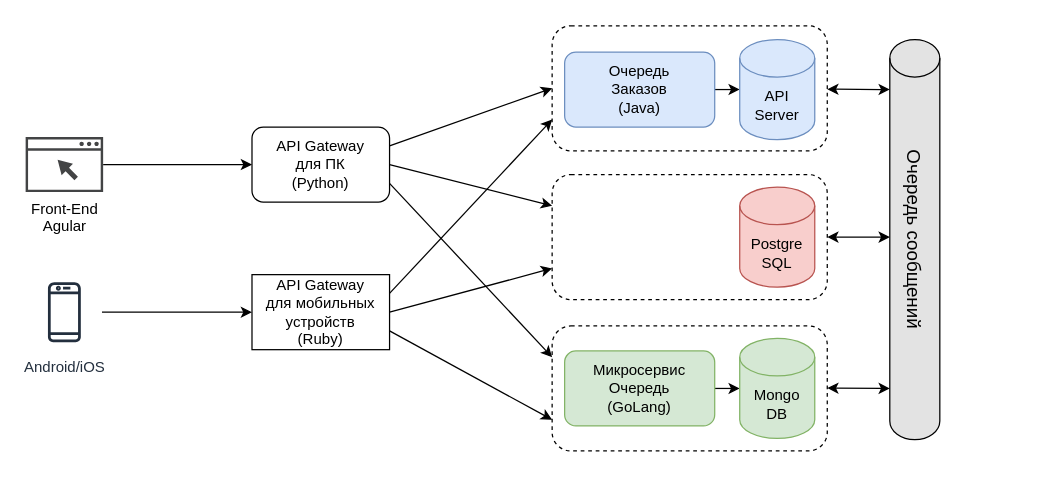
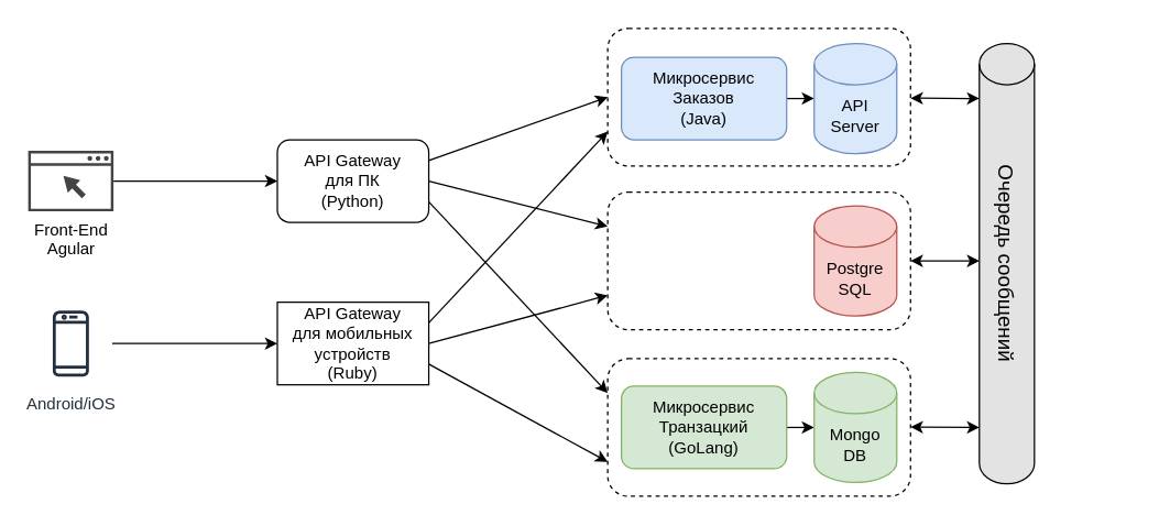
  <mxCell id="0" />
  <mxCell id="1" parent="0" />
  <mxCell id="2" value="" style="rounded=1;whiteSpace=wrap;html=1;fillColor=none;dashed=1;" vertex="1" parent="1"><mxGeometry x="441" y="139" width="220" height="100" as="geometry" /></mxCell>
  <mxCell id="3" value="" style="rounded=1;whiteSpace=wrap;html=1;fillColor=none;dashed=1;" vertex="1" parent="1"><mxGeometry x="441" y="260" width="220" height="100" as="geometry" /></mxCell>
  <mxCell id="4" value="" style="rounded=1;whiteSpace=wrap;html=1;fillColor=none;dashed=1;" vertex="1" parent="1"><mxGeometry x="441" y="20" width="220" height="100" as="geometry" /></mxCell>
  <mxCell id="5" style="edgeStyle=orthogonalEdgeStyle;rounded=0;orthogonalLoop=1;jettySize=auto;html=1;entryX=0;entryY=0.5;entryDx=0;entryDy=0;entryPerimeter=0;exitX=1;exitY=0.5;exitDx=0;exitDy=0;" edge="1" parent="1" source="7" target="6"><mxGeometry relative="1" as="geometry"><mxPoint x="551" y="71" as="sourcePoint" /></mxGeometry></mxCell>
  <mxCell id="6" value="&lt;span&gt;API&lt;br&gt;Server&lt;br&gt;&lt;/span&gt;" style="shape=cylinder3;whiteSpace=wrap;html=1;boundedLbl=1;backgroundOutline=1;size=15;fillColor=#dae8fc;strokeColor=#6c8ebf;" vertex="1" parent="1"><mxGeometry x="591" y="31" width="60" height="80" as="geometry" /></mxCell>
- <mxCell id="7" value="Очередь&lt;br&gt;Заказов&lt;br&gt;(Java)" style="rounded=1;whiteSpace=wrap;html=1;fillColor=#dae8fc;strokeColor=#6c8ebf;" vertex="1" parent="1"><mxGeometry x="451" y="41" width="120" height="60" as="geometry" /></mxCell>
+ <mxCell id="7" value="Микросервис&lt;br&gt;Заказов&lt;br&gt;(Java)" style="rounded=1;whiteSpace=wrap;html=1;fillColor=#dae8fc;strokeColor=#6c8ebf;" vertex="1" parent="1"><mxGeometry x="451" y="41" width="120" height="60" as="geometry" /></mxCell>
  <mxCell id="8" style="edgeStyle=orthogonalEdgeStyle;rounded=0;orthogonalLoop=1;jettySize=auto;html=1;entryX=0;entryY=0.5;entryDx=0;entryDy=0;entryPerimeter=0;exitX=1;exitY=0.5;exitDx=0;exitDy=0;" edge="1" parent="1" source="10" target="9"><mxGeometry relative="1" as="geometry"><mxPoint x="551" y="280" as="sourcePoint" /></mxGeometry></mxCell>
  <mxCell id="9" value="Mongo &lt;br&gt;DB" style="shape=cylinder3;whiteSpace=wrap;html=1;boundedLbl=1;backgroundOutline=1;size=15;fillColor=#d5e8d4;strokeColor=#82b366;" vertex="1" parent="1"><mxGeometry x="591" y="270" width="60" height="80" as="geometry" /></mxCell>
- <mxCell id="10" value="Микросервис Очередь&lt;br&gt;(GoLang)" style="rounded=1;whiteSpace=wrap;html=1;fillColor=#d5e8d4;strokeColor=#82b366;" vertex="1" parent="1"><mxGeometry x="451" y="280" width="120" height="60" as="geometry" /></mxCell>
+ <mxCell id="10" value="Микросервис Транзацкий&lt;br&gt;(GoLang)" style="rounded=1;whiteSpace=wrap;html=1;fillColor=#d5e8d4;strokeColor=#82b366;" vertex="1" parent="1"><mxGeometry x="451" y="280" width="120" height="60" as="geometry" /></mxCell>
  <mxCell id="11" value="&lt;span&gt;Postgre&lt;br&gt;SQL&lt;br&gt;&lt;/span&gt;" style="shape=cylinder3;whiteSpace=wrap;html=1;boundedLbl=1;backgroundOutline=1;size=15;fillColor=#f8cecc;strokeColor=#b85450;" vertex="1" parent="1"><mxGeometry x="591" y="149" width="60" height="80" as="geometry" /></mxCell>
  <mxCell id="12" value="API Gateway&lt;br&gt;для ПК&lt;br&gt;(Python)" style="rounded=1;whiteSpace=wrap;html=1;" vertex="1" parent="1"><mxGeometry x="201" y="101" width="110" height="60" as="geometry" /></mxCell>
  <mxCell id="13" value="" style="shape=cylinder3;whiteSpace=wrap;html=1;boundedLbl=1;backgroundOutline=1;size=15;fillColor=#E3E3E3;" vertex="1" parent="1"><mxGeometry x="711" y="31" width="40" height="320" as="geometry" /></mxCell>
  <mxCell id="14" value="&lt;font style=&quot;font-size: 15px&quot;&gt;Очередь сообщений&lt;br&gt;&lt;/font&gt;" style="text;html=1;strokeColor=none;fillColor=none;align=center;verticalAlign=middle;whiteSpace=wrap;rounded=0;rotation=90;" vertex="1" parent="1"><mxGeometry x="642.25" y="181" width="177.5" height="20" as="geometry" /></mxCell>
  <mxCell id="15" value="" style="endArrow=classic;startArrow=classic;html=1;entryX=1;entryY=0.5;entryDx=0;entryDy=0;" edge="1" parent="1" target="2"><mxGeometry width="50" height="50" relative="1" as="geometry"><mxPoint x="711" y="189" as="sourcePoint" /><mxPoint x="672.25" y="188.5" as="targetPoint" /></mxGeometry></mxCell>
  <mxCell id="16" value="" style="endArrow=classic;startArrow=classic;html=1;entryX=1;entryY=0.5;entryDx=0;entryDy=0;" edge="1" parent="1"><mxGeometry width="50" height="50" relative="1" as="geometry"><mxPoint x="711" y="71" as="sourcePoint" /><mxPoint x="661" y="70.71" as="targetPoint" /></mxGeometry></mxCell>
  <mxCell id="17" value="" style="endArrow=classic;startArrow=classic;html=1;entryX=1;entryY=0.5;entryDx=0;entryDy=0;" edge="1" parent="1"><mxGeometry width="50" height="50" relative="1" as="geometry"><mxPoint x="711" y="310" as="sourcePoint" /><mxPoint x="661" y="309.71" as="targetPoint" /></mxGeometry></mxCell>
  <mxCell id="18" value="API Gateway&lt;br&gt;для мобильных устройств&lt;br&gt;(Ruby)" style="whiteSpace=wrap;html=1;rounded=0;" vertex="1" parent="1"><mxGeometry x="201" y="219" width="110" height="60" as="geometry" /></mxCell>
  <mxCell id="19" value="" style="endArrow=classic;html=1;exitX=1;exitY=0.25;exitDx=0;exitDy=0;entryX=0;entryY=0.5;entryDx=0;entryDy=0;" edge="1" parent="1" source="12" target="4"><mxGeometry width="50" height="50" relative="1" as="geometry"><mxPoint x="281" y="190" as="sourcePoint" /><mxPoint x="331" y="140" as="targetPoint" /></mxGeometry></mxCell>
  <mxCell id="20" value="" style="endArrow=classic;html=1;exitX=1;exitY=0.5;exitDx=0;exitDy=0;entryX=0;entryY=0.25;entryDx=0;entryDy=0;" edge="1" parent="1" source="12" target="2"><mxGeometry width="50" height="50" relative="1" as="geometry"><mxPoint x="321" y="141" as="sourcePoint" /><mxPoint x="451" y="80" as="targetPoint" /></mxGeometry></mxCell>
  <mxCell id="21" value="" style="endArrow=classic;html=1;exitX=1;exitY=0.75;exitDx=0;exitDy=0;entryX=0;entryY=0.25;entryDx=0;entryDy=0;" edge="1" parent="1" source="12" target="3"><mxGeometry width="50" height="50" relative="1" as="geometry"><mxPoint x="321" y="126" as="sourcePoint" /><mxPoint x="451" y="80" as="targetPoint" /></mxGeometry></mxCell>
  <mxCell id="22" value="" style="endArrow=classic;html=1;exitX=1;exitY=0.25;exitDx=0;exitDy=0;entryX=0;entryY=0.75;entryDx=0;entryDy=0;" edge="1" parent="1" source="18" target="4"><mxGeometry width="50" height="50" relative="1" as="geometry"><mxPoint x="331" y="136" as="sourcePoint" /><mxPoint x="461" y="90" as="targetPoint" /></mxGeometry></mxCell>
  <mxCell id="23" value="" style="endArrow=classic;html=1;exitX=1;exitY=0.5;exitDx=0;exitDy=0;entryX=0;entryY=0.75;entryDx=0;entryDy=0;" edge="1" parent="1" source="18" target="2"><mxGeometry width="50" height="50" relative="1" as="geometry"><mxPoint x="341" y="146" as="sourcePoint" /><mxPoint x="471" y="100" as="targetPoint" /></mxGeometry></mxCell>
  <mxCell id="24" value="" style="endArrow=classic;html=1;exitX=1;exitY=0.75;exitDx=0;exitDy=0;entryX=0;entryY=0.75;entryDx=0;entryDy=0;" edge="1" parent="1" source="18" target="3"><mxGeometry width="50" height="50" relative="1" as="geometry"><mxPoint x="351" y="156" as="sourcePoint" /><mxPoint x="481" y="110" as="targetPoint" /></mxGeometry></mxCell>
  <mxCell id="25" style="edgeStyle=orthogonalEdgeStyle;rounded=0;orthogonalLoop=1;jettySize=auto;html=1;entryX=0;entryY=0.5;entryDx=0;entryDy=0;" edge="1" parent="1" source="26" target="12"><mxGeometry relative="1" as="geometry" /></mxCell>
  <mxCell id="26" value="Front-End&lt;br&gt;Agular" style="pointerEvents=1;shadow=0;dashed=0;html=1;strokeColor=none;fillColor=#434445;aspect=fixed;labelPosition=center;verticalLabelPosition=bottom;verticalAlign=top;align=center;outlineConnect=0;shape=mxgraph.vvd.web_browser;" vertex="1" parent="1"><mxGeometry x="20" y="109" width="61.97" height="44" as="geometry" /></mxCell>
  <mxCell id="27" style="edgeStyle=orthogonalEdgeStyle;rounded=0;orthogonalLoop=1;jettySize=auto;html=1;entryX=0;entryY=0.5;entryDx=0;entryDy=0;" edge="1" parent="1" source="28" target="18"><mxGeometry relative="1" as="geometry" /></mxCell>
  <mxCell id="28" value="Android/iOS" style="outlineConnect=0;fontColor=#232F3E;gradientColor=none;strokeColor=#232F3E;fillColor=#ffffff;dashed=0;verticalLabelPosition=bottom;verticalAlign=top;align=center;html=1;fontSize=12;fontStyle=0;aspect=fixed;shape=mxgraph.aws4.resourceIcon;resIcon=mxgraph.aws4.mobile_client;" vertex="1" parent="1"><mxGeometry x="20.98" y="219" width="60" height="60" as="geometry" /></mxCell>
